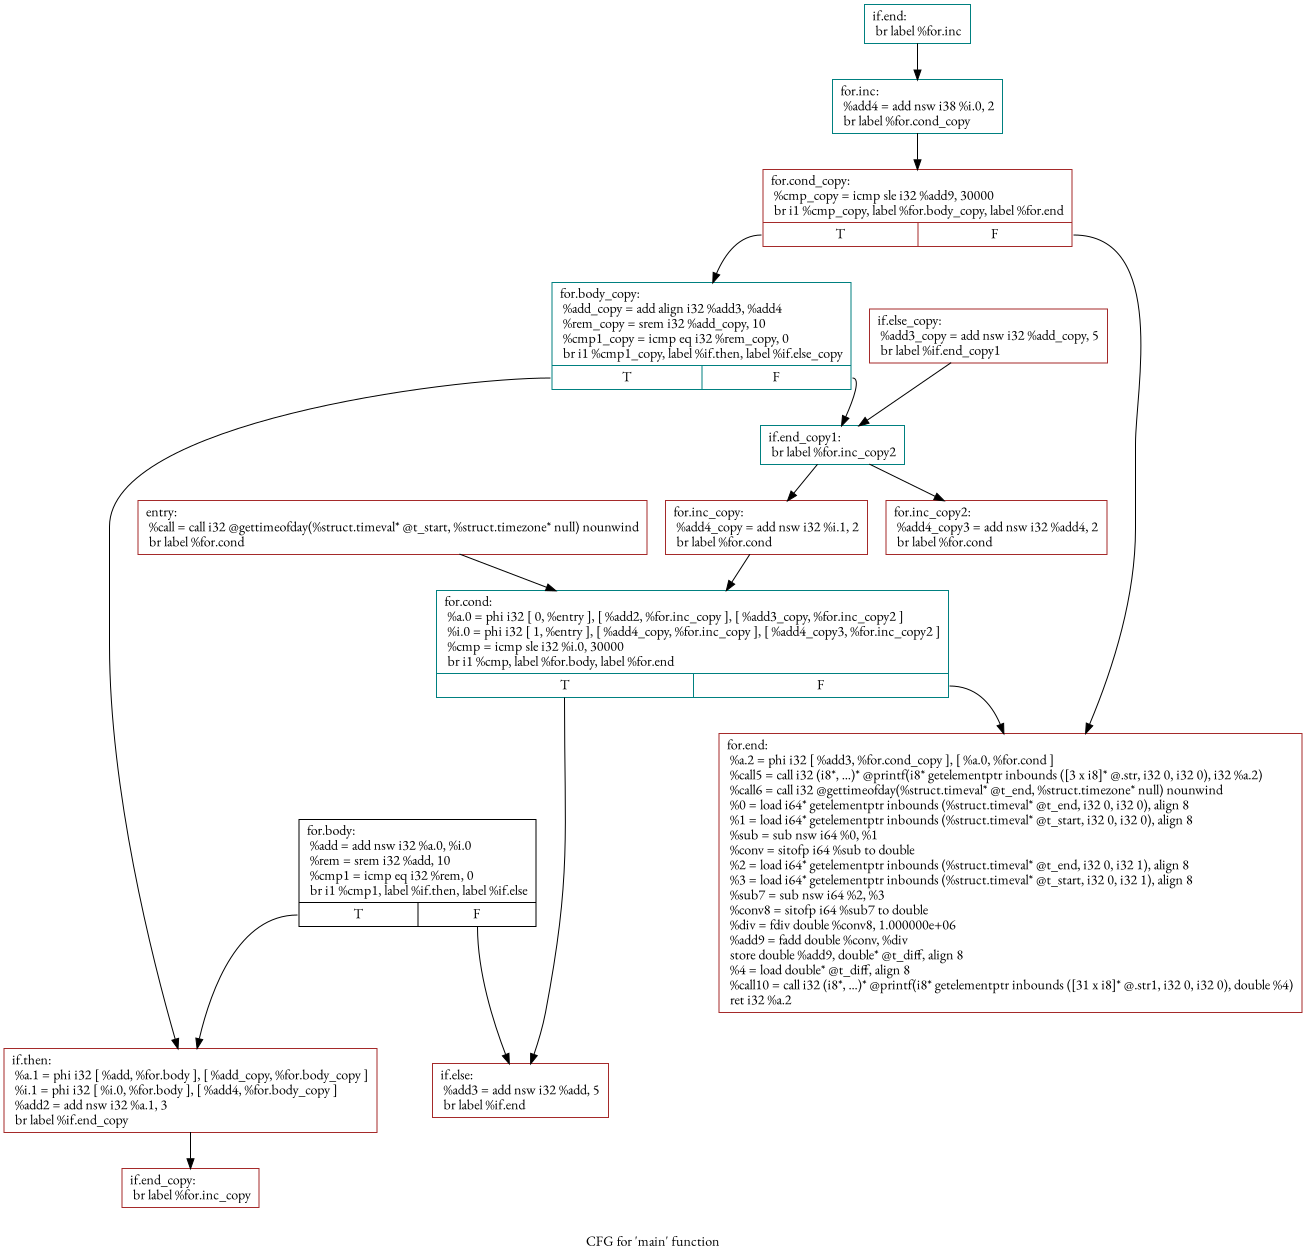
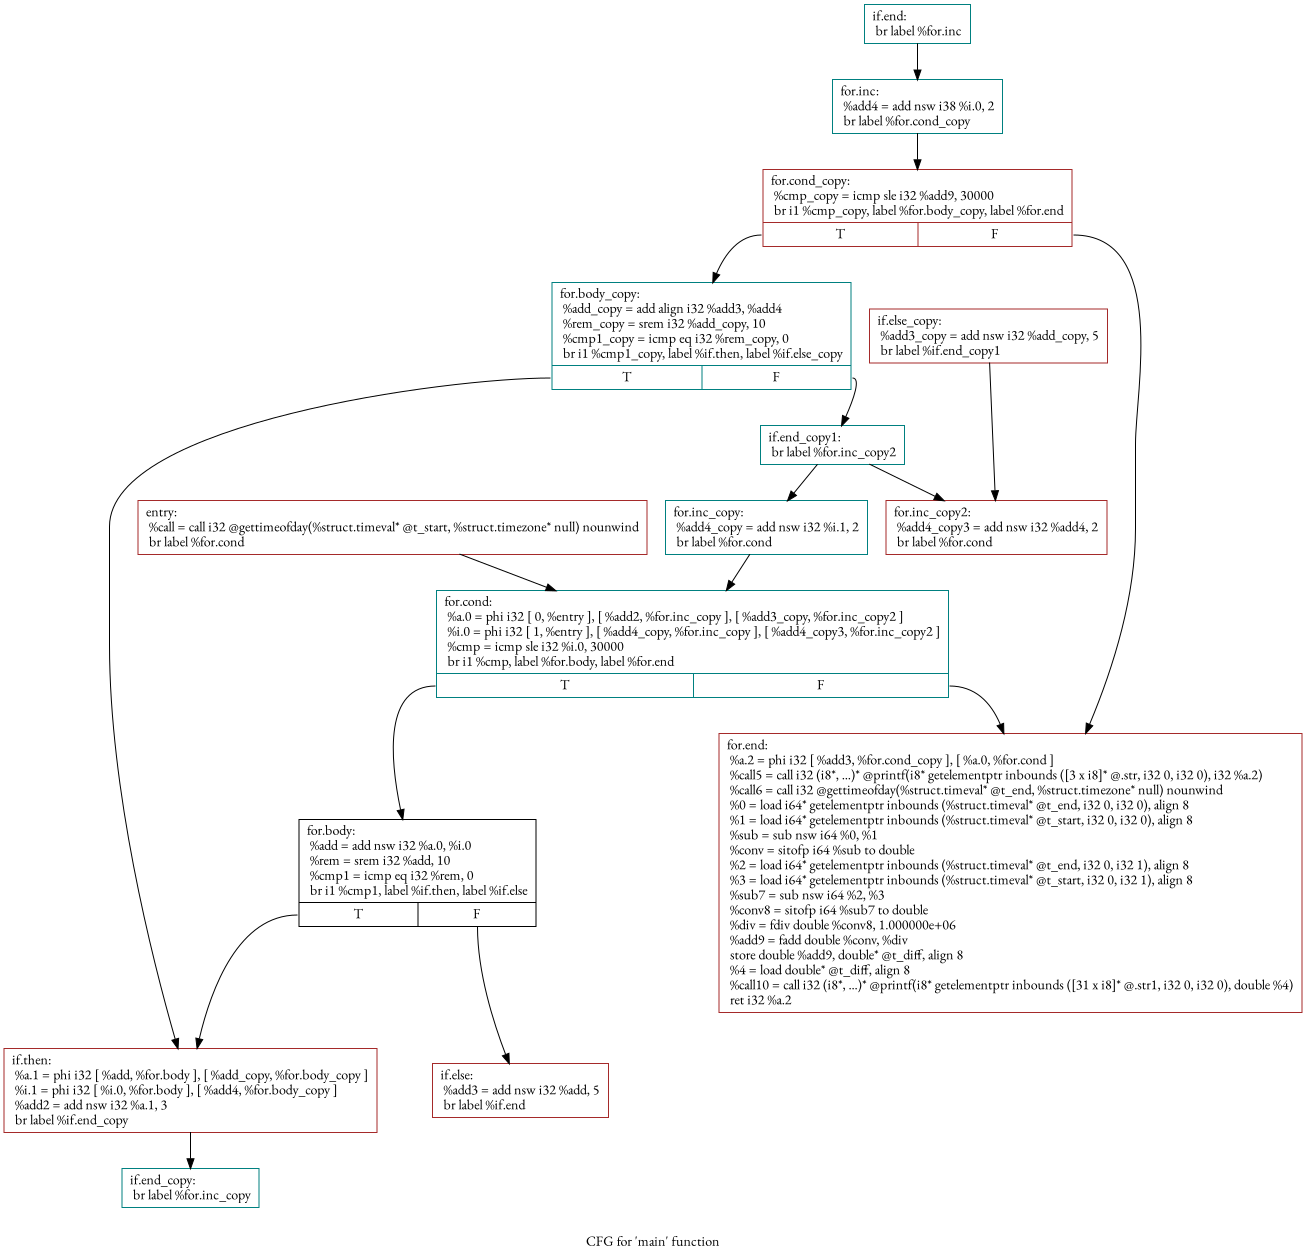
  digraph {
    fontname="EB Garamond"
    label="CFG for 'main' function"
    node [color=brown fontname="EB Garamond" shape=record]
    edge [fontname="EB Garamond"]
    n1 [label="{entry:\l  %call = call i32 @gettimeofday(%struct.timeval* @t_start, %struct.timezone* null) nounwind\l  br label %for.cond\l}"]
    n2 [color=teal label="{for.cond:                                         \l  %a.0 = phi i32 [ 0, %entry ], [ %add2, %for.inc_copy ], [ %add3_copy, %for.inc_copy2 ]\l  %i.0 = phi i32 [ 1, %entry ], [ %add4_copy, %for.inc_copy ], [ %add4_copy3, %for.inc_copy2 ]\l  %cmp = icmp sle i32 %i.0, 30000\l  br i1 %cmp, label %for.body, label %for.end\l|{<s0>T|<s1>F}}"]
    n3 [color=black label="{for.body:                                         \l  %add = add nsw i32 %a.0, %i.0\l  %rem = srem i32 %add, 10\l  %cmp1 = icmp eq i32 %rem, 0\l  br i1 %cmp1, label %if.then, label %if.else\l|{<s0>T|<s1>F}}"]
    n4 [label="{for.end:                                          \l  %a.2 = phi i32 [ %add3, %for.cond_copy ], [ %a.0, %for.cond ]\l  %call5 = call i32 (i8*, ...)* @printf(i8* getelementptr inbounds ([3 x i8]* @.str, i32 0, i32 0), i32 %a.2)\l  %call6 = call i32 @gettimeofday(%struct.timeval* @t_end, %struct.timezone* null) nounwind\l  %0 = load i64* getelementptr inbounds (%struct.timeval* @t_end, i32 0, i32 0), align 8\l  %1 = load i64* getelementptr inbounds (%struct.timeval* @t_start, i32 0, i32 0), align 8\l  %sub = sub nsw i64 %0, %1\l  %conv = sitofp i64 %sub to double\l  %2 = load i64* getelementptr inbounds (%struct.timeval* @t_end, i32 0, i32 1), align 8\l  %3 = load i64* getelementptr inbounds (%struct.timeval* @t_start, i32 0, i32 1), align 8\l  %sub7 = sub nsw i64 %2, %3\l  %conv8 = sitofp i64 %sub7 to double\l  %div = fdiv double %conv8, 1.000000e+06\l  %add9 = fadd double %conv, %div\l  store double %add9, double* @t_diff, align 8\l  %4 = load double* @t_diff, align 8\l  %call10 = call i32 (i8*, ...)* @printf(i8* getelementptr inbounds ([31 x i8]* @.str1, i32 0, i32 0), double %4)\l  ret i32 %a.2\l}"]
    n5 [label="{if.then:                                          \l  %a.1 = phi i32 [ %add, %for.body ], [ %add_copy, %for.body_copy ]\l  %i.1 = phi i32 [ %i.0, %for.body ], [ %add4, %for.body_copy ]\l  %add2 = add nsw i32 %a.1, 3\l  br label %if.end_copy\l}"]
    n6 [label="{if.else:                                          \l  %add3 = add nsw i32 %add, 5\l  br label %if.end\l}"]
-   n7 [label="{if.end_copy:                                      \l  br label %for.inc_copy\l}"]
+   n7 [color=teal label="{if.end_copy:                                      \l  br label %for.inc_copy\l}"]
    n8 [color=teal label="{if.end:                                           \l  br label %for.inc\l}"]
    n9 [color=teal label="{for.inc:                                          \l  %add4 = add nsw i38 %i.0, 2\l  br label %for.cond_copy\l}"]
-   n10 [label="{for.inc_copy:                                     \l  %add4_copy = add nsw i32 %i.1, 2\l  br label %for.cond\l}"]
+   n10 [color=teal label="{for.inc_copy:                                     \l  %add4_copy = add nsw i32 %i.1, 2\l  br label %for.cond\l}"]
    n11 [label="{for.cond_copy:                                    \l  %cmp_copy = icmp sle i32 %add9, 30000\l  br i1 %cmp_copy, label %for.body_copy, label %for.end\l|{<s0>T|<s1>F}}"]
    n12 [color=teal label="{for.body_copy:                                    \l  %add_copy = add align i32 %add3, %add4\l  %rem_copy = srem i32 %add_copy, 10\l  %cmp1_copy = icmp eq i32 %rem_copy, 0\l  br i1 %cmp1_copy, label %if.then, label %if.else_copy\l|{<s0>T|<s1>F}}"]
    n13 [color=teal label="{if.end_copy1:                                     \l  br label %for.inc_copy2\l}"]
    n14 [label="{if.else_copy:                                     \l  %add3_copy = add nsw i32 %add_copy, 5\l  br label %if.end_copy1\l}"]
    n15 [label="{for.inc_copy2:                                    \l  %add4_copy3 = add nsw i32 %add4, 2\l  br label %for.cond\l}"]
    n1 -> n2
-   n2 -> n6 [tailport=s0]
+   n2 -> n3 [tailport=s0]
    n2 -> n4 [tailport=s1]
    n3 -> n5 [tailport=s0]
    n3 -> n6 [tailport=s1]
    n5 -> n7
    n8 -> n9
    n9 -> n11
    n10 -> n2
    n11 -> n4 [tailport=s1]
    n11 -> n12 [tailport=s0]
    n12 -> n5 [tailport=s0]
    n12 -> n13 [tailport=s1]
    n13 -> n10
    n13 -> n15
-   n14 -> n13
+   n14 -> n15
  }
